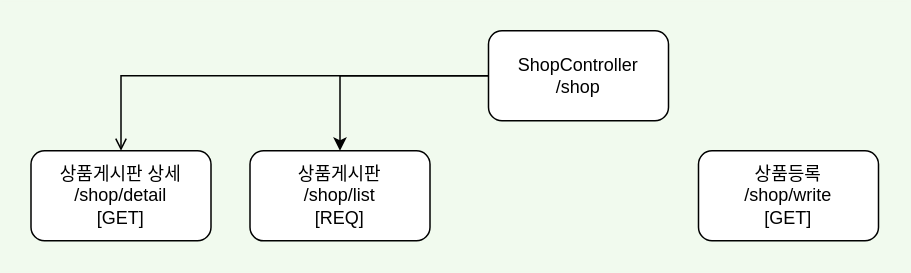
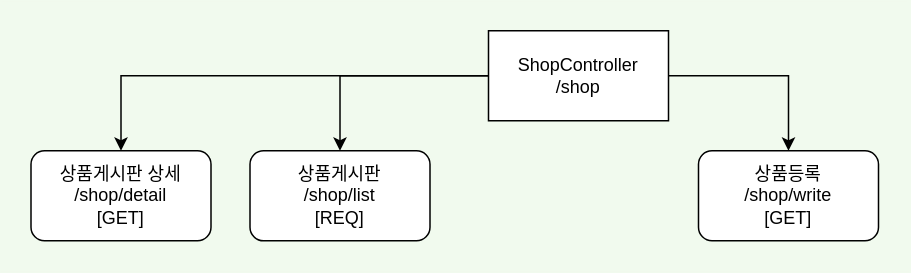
  <mxCell id="0" />
  <mxCell id="1" parent="0" />
  <mxCell id="2" style="edgeStyle=orthogonalEdgeStyle;rounded=0;orthogonalLoop=1;jettySize=auto;html=1;entryX=0.5;entryY=0;entryDx=0;entryDy=0;" edge="1" parent="1" source="5" target="6"><mxGeometry relative="1" as="geometry" /></mxCell>
- <mxCell id="3" style="edgeStyle=orthogonalEdgeStyle;rounded=0;orthogonalLoop=1;jettySize=auto;html=1;entryX=0.5;entryY=0;entryDx=0;entryDy=0;endArrow=open;" edge="1" parent="1" source="5" target="7"><mxGeometry relative="1" as="geometry" /></mxCell>
- <mxCell id="5" value="ShopController&lt;br&gt;/shop" style="rounded=1;whiteSpace=wrap;html=1;" parent="1" vertex="1"><mxGeometry x="325" y="20" width="120" height="60" as="geometry" /></mxCell>
+ <mxCell id="3" style="edgeStyle=orthogonalEdgeStyle;rounded=0;orthogonalLoop=1;jettySize=auto;html=1;entryX=0.5;entryY=0;entryDx=0;entryDy=0;" edge="1" parent="1" source="5" target="7"><mxGeometry relative="1" as="geometry" /></mxCell>
+ <mxCell id="4" style="edgeStyle=orthogonalEdgeStyle;rounded=0;orthogonalLoop=1;jettySize=auto;html=1;entryX=0.5;entryY=0;entryDx=0;entryDy=0;" edge="1" parent="1" source="5" target="8"><mxGeometry relative="1" as="geometry" /></mxCell>
+ <mxCell id="5" value="ShopController&lt;br&gt;/shop" style="whiteSpace=wrap;html=1;rounded=0;" parent="1" vertex="1"><mxGeometry x="325" y="20" width="120" height="60" as="geometry" /></mxCell>
  <mxCell id="6" value="상품게시판&lt;br&gt;/shop/list&lt;br&gt;[REQ]" style="rounded=1;whiteSpace=wrap;html=1;" vertex="1" parent="1"><mxGeometry x="166" y="100" width="120" height="60" as="geometry" /></mxCell>
  <mxCell id="7" value="상품게시판 상세&lt;br&gt;/shop/detail&lt;br&gt;[GET]" style="rounded=1;whiteSpace=wrap;html=1;" vertex="1" parent="1"><mxGeometry x="20" y="100" width="120" height="60" as="geometry" /></mxCell>
  <mxCell id="8" value="상품등록&lt;br&gt;/shop/write&lt;br&gt;[GET]" style="rounded=1;whiteSpace=wrap;html=1;" vertex="1" parent="1"><mxGeometry x="465" y="100" width="120" height="60" as="geometry" /></mxCell>
